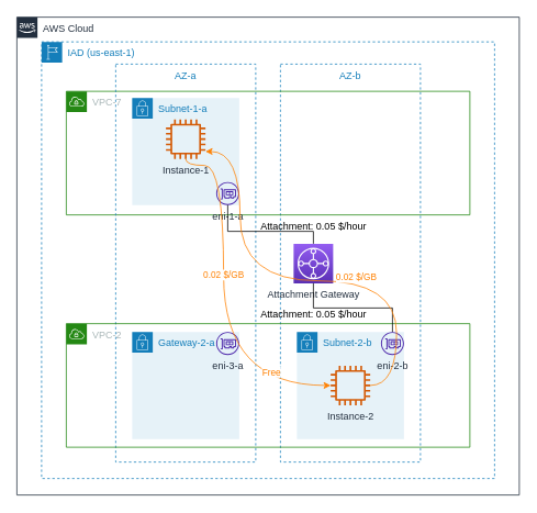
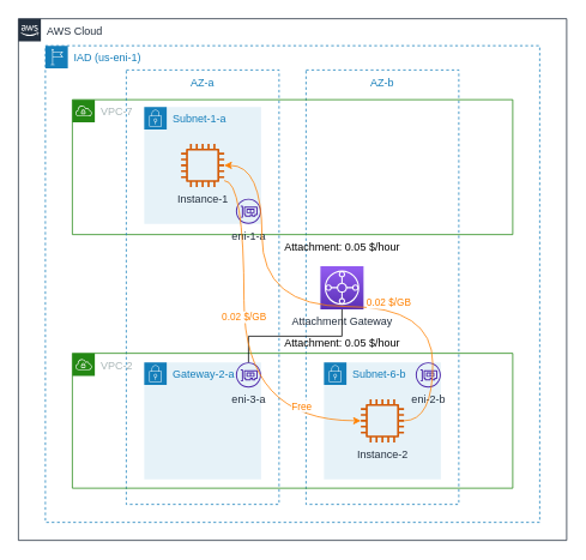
  <mxCell id="0" />
  <mxCell id="1" parent="0" />
  <mxCell id="2" value="AZ-b" style="fillColor=none;strokeColor=#147EBA;dashed=1;verticalAlign=top;fontStyle=0;fontColor=#147EBA;" parent="1" vertex="1"><mxGeometry x="340" y="77" width="170" height="483" as="geometry" /></mxCell>
  <mxCell id="3" value="VPC-7" style="points=[[0,0],[0.25,0],[0.5,0],[0.75,0],[1,0],[1,0.25],[1,0.5],[1,0.75],[1,1],[0.75,1],[0.5,1],[0.25,1],[0,1],[0,0.75],[0,0.5],[0,0.25]];outlineConnect=0;gradientColor=none;html=1;whiteSpace=wrap;fontSize=12;fontStyle=0;container=0;pointerEvents=0;collapsible=0;recursiveResize=0;shape=mxgraph.aws4.group;grIcon=mxgraph.aws4.group_vpc;strokeColor=#248814;fillColor=none;verticalAlign=top;align=left;spacingLeft=30;fontColor=#AAB7B8;dashed=0;" parent="1" vertex="1"><mxGeometry x="80" y="110" width="490" height="150" as="geometry" /></mxCell>
  <mxCell id="4" value="AZ-a" style="fillColor=none;strokeColor=#147EBA;dashed=1;verticalAlign=top;fontStyle=0;fontColor=#147EBA;" parent="1" vertex="1"><mxGeometry x="140" y="77" width="170" height="483" as="geometry" /></mxCell>
  <mxCell id="5" value="Subnet-1-a" style="points=[[0,0],[0.25,0],[0.5,0],[0.75,0],[1,0],[1,0.25],[1,0.5],[1,0.75],[1,1],[0.75,1],[0.5,1],[0.25,1],[0,1],[0,0.75],[0,0.5],[0,0.25]];outlineConnect=0;gradientColor=none;html=1;whiteSpace=wrap;fontSize=12;fontStyle=0;container=1;pointerEvents=0;collapsible=0;recursiveResize=0;shape=mxgraph.aws4.group;grIcon=mxgraph.aws4.group_security_group;grStroke=0;strokeColor=#147EBA;fillColor=#E6F2F8;verticalAlign=top;align=left;spacingLeft=30;fontColor=#147EBA;dashed=0;" parent="1" vertex="1"><mxGeometry x="160" y="118" width="130" height="130" as="geometry" /></mxCell>
- <mxCell id="6" value="Instance-1" style="sketch=0;outlineConnect=0;fontColor=#232F3E;gradientColor=none;fillColor=#D45B07;strokeColor=none;dashed=0;verticalLabelPosition=bottom;verticalAlign=top;align=center;html=1;fontSize=12;fontStyle=0;aspect=fixed;pointerEvents=1;shape=mxgraph.aws4.instance2;" parent="5" vertex="1"><mxGeometry x="41" y="26" width="48" height="48" as="geometry" /></mxCell>
+ <mxCell id="6" value="Instance-1" style="sketch=0;outlineConnect=0;fontColor=#232F3E;gradientColor=none;fillColor=#D45B07;strokeColor=none;dashed=0;verticalLabelPosition=bottom;verticalAlign=top;align=center;html=1;fontSize=12;fontStyle=0;aspect=fixed;pointerEvents=1;shape=mxgraph.aws4.instance2;" parent="5" vertex="1"><mxGeometry x="41" y="41" width="48" height="48" as="geometry" /></mxCell>
  <mxCell id="7" value="eni-1-a" style="sketch=0;outlineConnect=0;fontColor=#232F3E;gradientColor=none;fillColor=#4D27AA;strokeColor=none;dashed=0;verticalLabelPosition=bottom;verticalAlign=top;align=center;html=1;fontSize=12;fontStyle=0;aspect=fixed;pointerEvents=1;shape=mxgraph.aws4.elastic_network_interface;" parent="5" vertex="1"><mxGeometry x="102" y="102" width="28" height="28" as="geometry" /></mxCell>
- <mxCell id="8" value="IAD (us-east-1)" style="points=[[0,0],[0.25,0],[0.5,0],[0.75,0],[1,0],[1,0.25],[1,0.5],[1,0.75],[1,1],[0.75,1],[0.5,1],[0.25,1],[0,1],[0,0.75],[0,0.5],[0,0.25]];outlineConnect=0;gradientColor=none;html=1;whiteSpace=wrap;fontSize=12;fontStyle=0;container=1;pointerEvents=0;collapsible=0;recursiveResize=0;shape=mxgraph.aws4.group;grIcon=mxgraph.aws4.group_region;strokeColor=#147EBA;fillColor=none;verticalAlign=top;align=left;spacingLeft=30;fontColor=#147EBA;dashed=1;" parent="1" vertex="1"><mxGeometry x="50" y="50" width="550" height="530" as="geometry" /></mxCell>
+ <mxCell id="8" value="IAD (us-eni-1)" style="points=[[0,0],[0.25,0],[0.5,0],[0.75,0],[1,0],[1,0.25],[1,0.5],[1,0.75],[1,1],[0.75,1],[0.5,1],[0.25,1],[0,1],[0,0.75],[0,0.5],[0,0.25]];outlineConnect=0;gradientColor=none;html=1;whiteSpace=wrap;fontSize=12;fontStyle=0;container=1;pointerEvents=0;collapsible=0;recursiveResize=0;shape=mxgraph.aws4.group;grIcon=mxgraph.aws4.group_region;strokeColor=#147EBA;fillColor=none;verticalAlign=top;align=left;spacingLeft=30;fontColor=#147EBA;dashed=1;" parent="1" vertex="1"><mxGeometry x="50" y="50" width="550" height="530" as="geometry" /></mxCell>
  <mxCell id="9" value="AWS Cloud" style="points=[[0,0],[0.25,0],[0.5,0],[0.75,0],[1,0],[1,0.25],[1,0.5],[1,0.75],[1,1],[0.75,1],[0.5,1],[0.25,1],[0,1],[0,0.75],[0,0.5],[0,0.25]];outlineConnect=0;gradientColor=none;html=1;whiteSpace=wrap;fontSize=12;fontStyle=0;container=1;pointerEvents=0;collapsible=0;recursiveResize=0;shape=mxgraph.aws4.group;grIcon=mxgraph.aws4.group_aws_cloud_alt;strokeColor=#232F3E;fillColor=none;verticalAlign=top;align=left;spacingLeft=30;fontColor=#232F3E;dashed=0;" parent="1" vertex="1"><mxGeometry x="20" y="20" width="610" height="580" as="geometry" /></mxCell>
  <mxCell id="10" value="Attachment Gateway" style="sketch=0;points=[[0,0,0],[0.25,0,0],[0.5,0,0],[0.75,0,0],[1,0,0],[0,1,0],[0.25,1,0],[0.5,1,0],[0.75,1,0],[1,1,0],[0,0.25,0],[0,0.5,0],[0,0.75,0],[1,0.25,0],[1,0.5,0],[1,0.75,0]];outlineConnect=0;fontColor=#232F3E;gradientColor=#945DF2;gradientDirection=north;fillColor=#5A30B5;strokeColor=#ffffff;dashed=0;verticalLabelPosition=bottom;verticalAlign=top;align=center;html=1;fontSize=12;fontStyle=0;aspect=fixed;shape=mxgraph.aws4.resourceIcon;resIcon=mxgraph.aws4.transit_gateway;" parent="1" vertex="1"><mxGeometry x="356" y="295" width="48" height="48" as="geometry" /></mxCell>
- <mxCell id="11" value="Subnet-2-b" style="points=[[0,0],[0.25,0],[0.5,0],[0.75,0],[1,0],[1,0.25],[1,0.5],[1,0.75],[1,1],[0.75,1],[0.5,1],[0.25,1],[0,1],[0,0.75],[0,0.5],[0,0.25]];outlineConnect=0;gradientColor=none;html=1;whiteSpace=wrap;fontSize=12;fontStyle=0;container=1;pointerEvents=0;collapsible=0;recursiveResize=0;shape=mxgraph.aws4.group;grIcon=mxgraph.aws4.group_security_group;grStroke=0;strokeColor=#147EBA;fillColor=#E6F2F8;verticalAlign=top;align=left;spacingLeft=30;fontColor=#147EBA;dashed=0;" parent="1" vertex="1"><mxGeometry x="360" y="402" width="130" height="130" as="geometry" /></mxCell>
+ <mxCell id="11" value="Subnet-6-b" style="points=[[0,0],[0.25,0],[0.5,0],[0.75,0],[1,0],[1,0.25],[1,0.5],[1,0.75],[1,1],[0.75,1],[0.5,1],[0.25,1],[0,1],[0,0.75],[0,0.5],[0,0.25]];outlineConnect=0;gradientColor=none;html=1;whiteSpace=wrap;fontSize=12;fontStyle=0;container=1;pointerEvents=0;collapsible=0;recursiveResize=0;shape=mxgraph.aws4.group;grIcon=mxgraph.aws4.group_security_group;grStroke=0;strokeColor=#147EBA;fillColor=#E6F2F8;verticalAlign=top;align=left;spacingLeft=30;fontColor=#147EBA;dashed=0;" parent="1" vertex="1"><mxGeometry x="360" y="402" width="130" height="130" as="geometry" /></mxCell>
  <mxCell id="12" value="eni-2-b" style="sketch=0;outlineConnect=0;fontColor=#232F3E;gradientColor=none;fillColor=#4D27AA;strokeColor=none;dashed=0;verticalLabelPosition=bottom;verticalAlign=top;align=center;html=1;fontSize=12;fontStyle=0;aspect=fixed;pointerEvents=1;shape=mxgraph.aws4.elastic_network_interface;" parent="11" vertex="1"><mxGeometry x="102" width="28" height="28" as="geometry" /></mxCell>
  <mxCell id="13" value="Gateway-2-a" style="points=[[0,0],[0.25,0],[0.5,0],[0.75,0],[1,0],[1,0.25],[1,0.5],[1,0.75],[1,1],[0.75,1],[0.5,1],[0.25,1],[0,1],[0,0.75],[0,0.5],[0,0.25]];outlineConnect=0;gradientColor=none;html=1;whiteSpace=wrap;fontSize=12;fontStyle=0;container=1;pointerEvents=0;collapsible=0;recursiveResize=0;shape=mxgraph.aws4.group;grIcon=mxgraph.aws4.group_security_group;grStroke=0;strokeColor=#147EBA;fillColor=#E6F2F8;verticalAlign=top;align=left;spacingLeft=30;fontColor=#147EBA;dashed=0;" parent="1" vertex="1"><mxGeometry x="160" y="402" width="130" height="130" as="geometry" /></mxCell>
  <mxCell id="14" value="eni-3-a" style="sketch=0;outlineConnect=0;fontColor=#232F3E;gradientColor=none;fillColor=#4D27AA;strokeColor=none;dashed=0;verticalLabelPosition=bottom;verticalAlign=top;align=center;html=1;fontSize=12;fontStyle=0;aspect=fixed;pointerEvents=1;shape=mxgraph.aws4.elastic_network_interface;" parent="13" vertex="1"><mxGeometry x="102" width="28" height="28" as="geometry" /></mxCell>
  <mxCell id="15" value="VPC-2" style="points=[[0,0],[0.25,0],[0.5,0],[0.75,0],[1,0],[1,0.25],[1,0.5],[1,0.75],[1,1],[0.75,1],[0.5,1],[0.25,1],[0,1],[0,0.75],[0,0.5],[0,0.25]];outlineConnect=0;gradientColor=none;html=1;whiteSpace=wrap;fontSize=12;fontStyle=0;container=0;pointerEvents=0;collapsible=0;recursiveResize=0;shape=mxgraph.aws4.group;grIcon=mxgraph.aws4.group_vpc;strokeColor=#248814;fillColor=none;verticalAlign=top;align=left;spacingLeft=30;fontColor=#AAB7B8;dashed=0;" parent="1" vertex="1"><mxGeometry x="80" y="392" width="490" height="150" as="geometry" /></mxCell>
- <mxCell id="16" style="edgeStyle=orthogonalEdgeStyle;rounded=0;orthogonalLoop=1;jettySize=auto;html=1;endArrow=none;endFill=0;" parent="1" source="7" target="10" edge="1"><mxGeometry relative="1" as="geometry"><Array as="points"><mxPoint x="276" y="280" /><mxPoint x="380" y="280" /></Array></mxGeometry></mxCell>
- <mxCell id="18" style="edgeStyle=orthogonalEdgeStyle;rounded=0;orthogonalLoop=1;jettySize=auto;html=1;entryX=0.5;entryY=1;entryDx=0;entryDy=0;entryPerimeter=0;endArrow=none;endFill=0;" parent="1" source="12" target="10" edge="1"><mxGeometry relative="1" as="geometry"><Array as="points"><mxPoint x="476" y="373" /><mxPoint x="380" y="373" /></Array></mxGeometry></mxCell>
+ <mxCell id="17" style="edgeStyle=orthogonalEdgeStyle;rounded=0;orthogonalLoop=1;jettySize=auto;html=1;endArrow=none;endFill=0;" parent="1" source="14" target="10" edge="1"><mxGeometry relative="1" as="geometry"><Array as="points"><mxPoint x="276" y="373" /><mxPoint x="380" y="373" /></Array></mxGeometry></mxCell>
  <mxCell id="19" value="Attachment: 0.05 $/hour" style="text;html=1;align=center;verticalAlign=middle;resizable=0;points=[];autosize=1;strokeColor=none;fillColor=none;" parent="1" vertex="1"><mxGeometry x="310" y="264" width="140" height="20" as="geometry" /></mxCell>
  <mxCell id="20" value="Attachment: 0.05 $/hour" style="text;html=1;align=center;verticalAlign=middle;resizable=0;points=[];autosize=1;strokeColor=none;fillColor=none;" parent="1" vertex="1"><mxGeometry x="310" y="371" width="140" height="20" as="geometry" /></mxCell>
  <mxCell id="21" style="edgeStyle=orthogonalEdgeStyle;rounded=0;orthogonalLoop=1;jettySize=auto;html=1;fontColor=#FF8000;startArrow=none;startFill=0;endArrow=classic;endFill=1;strokeColor=#FF8000;curved=1;" parent="1" source="23" edge="1" target="6"><mxGeometry relative="1" as="geometry"><mxPoint x="424" y="443" as="sourcePoint" /><mxPoint x="248" y="183" as="targetPoint" /><Array as="points"><mxPoint x="481" y="467" /><mxPoint x="481" y="340" /><mxPoint x="291" y="340" /><mxPoint x="291" y="183" /></Array></mxGeometry></mxCell>
  <mxCell id="22" value="0.02 $/GB" style="edgeLabel;html=1;align=center;verticalAlign=middle;resizable=0;points=[];fontColor=#FF8000;" parent="21" vertex="1" connectable="0"><mxGeometry x="-0.335" relative="1" as="geometry"><mxPoint x="-27" y="-5" as="offset" /></mxGeometry></mxCell>
  <mxCell id="23" value="Instance-2" style="sketch=0;outlineConnect=0;fontColor=#232F3E;gradientColor=none;fillColor=#D45B07;strokeColor=none;dashed=0;verticalLabelPosition=bottom;verticalAlign=top;align=center;html=1;fontSize=12;fontStyle=0;aspect=fixed;pointerEvents=1;shape=mxgraph.aws4.instance2;" parent="1" vertex="1"><mxGeometry x="401" y="443" width="48" height="48" as="geometry" /></mxCell>
  <mxCell id="24" style="edgeStyle=orthogonalEdgeStyle;curved=1;rounded=0;orthogonalLoop=1;jettySize=auto;html=1;fontColor=#FF8000;startArrow=none;startFill=0;endArrow=classic;endFill=1;strokeColor=#FF8000;" parent="1" source="6" target="23" edge="1"><mxGeometry relative="1" as="geometry"><Array as="points"><mxPoint x="271" y="200" /><mxPoint x="271" y="467" /></Array></mxGeometry></mxCell>
  <mxCell id="25" value="0.02 $/GB" style="edgeLabel;html=1;align=center;verticalAlign=middle;resizable=0;points=[];fontColor=#FF8000;" parent="24" vertex="1" connectable="0"><mxGeometry x="-0.174" y="-1" relative="1" as="geometry"><mxPoint as="offset" /></mxGeometry></mxCell>
  <mxCell id="26" value="Free" style="edgeLabel;html=1;align=center;verticalAlign=middle;resizable=0;points=[];fontColor=#FF8000;" parent="24" vertex="1" connectable="0"><mxGeometry x="0.642" y="21" relative="1" as="geometry"><mxPoint x="8" y="4" as="offset" /></mxGeometry></mxCell>
